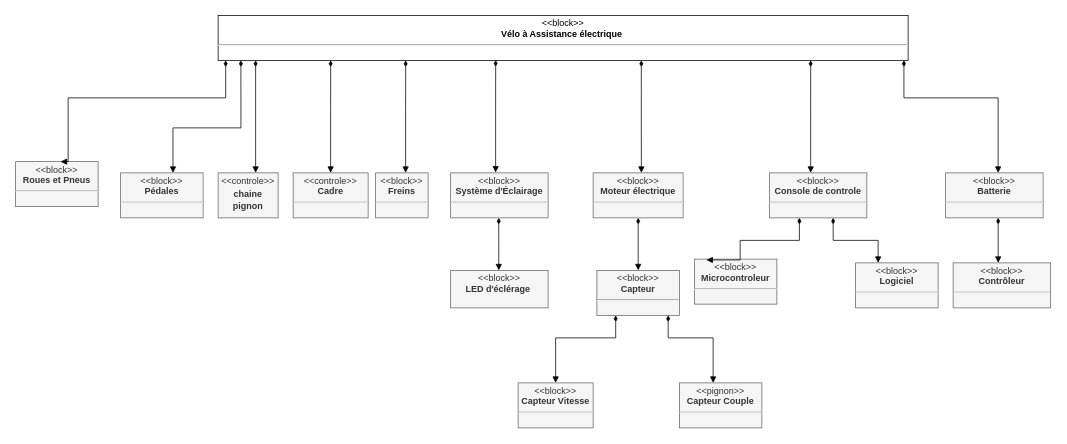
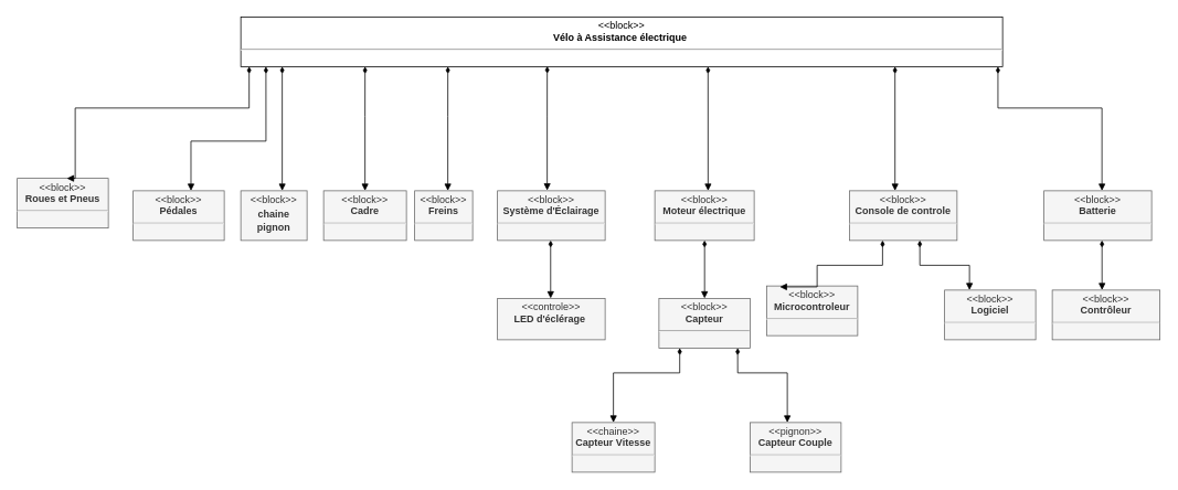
  <mxCell id="0" />
  <mxCell id="1" parent="0" />
  <mxCell id="2" value="&lt;p style=&quot;margin:0px;margin-top:4px;text-align:center;&quot;&gt;&amp;lt;&amp;lt;block&amp;gt;&amp;gt;&lt;br&gt;&lt;b&gt;Vélo à Assistance électrique&amp;nbsp;&lt;/b&gt;&lt;/p&gt;&lt;hr&gt;&lt;p style=&quot;font-size:10px;margin:0px;text-align:center;&quot;&gt;&lt;/p&gt;" style="shape=rect;html=1;overflow=fill;verticalAlign=top;align=left;whiteSpace=wrap;" parent="1" vertex="1"><mxGeometry x="290" y="20" width="920" height="60" as="geometry" /></mxCell>
  <mxCell id="3" value="&lt;p style=&quot;margin:0px;margin-top:4px;text-align:center;&quot;&gt;&amp;lt;&amp;lt;block&amp;gt;&amp;gt;&lt;br&gt;&lt;b&gt;Roues et Pneus&lt;/b&gt;&lt;br&gt;&lt;/p&gt;&lt;hr&gt;&lt;p style=&quot;font-size:10px;margin:0px;text-align:center;&quot;&gt;&lt;/p&gt;" style="shape=rect;html=1;overflow=fill;verticalAlign=top;align=left;whiteSpace=wrap;fillColor=#f5f5f5;fontColor=#333333;strokeColor=#666666;" parent="1" vertex="1"><mxGeometry x="20" y="215" width="110" height="60" as="geometry" /></mxCell>
- <mxCell id="4" value="&lt;p style=&quot;margin:0px;margin-top:4px;text-align:center;&quot;&gt;&amp;lt;&amp;lt;controle&amp;gt;&amp;gt;&lt;br&gt;&lt;b&gt;Cadre&lt;/b&gt;&lt;br&gt;&lt;/p&gt;&lt;hr&gt;&lt;p style=&quot;font-size:10px;margin:0px;text-align:center;&quot;&gt;&lt;/p&gt;" style="shape=rect;html=1;overflow=fill;verticalAlign=top;align=left;whiteSpace=wrap;fillColor=#f5f5f5;fontColor=#333333;strokeColor=#666666;" parent="1" vertex="1"><mxGeometry x="390" y="230" width="100" height="60" as="geometry" /></mxCell>
+ <mxCell id="4" value="&lt;p style=&quot;margin:0px;margin-top:4px;text-align:center;&quot;&gt;&amp;lt;&amp;lt;block&amp;gt;&amp;gt;&lt;br&gt;&lt;b&gt;Cadre&lt;/b&gt;&lt;br&gt;&lt;/p&gt;&lt;hr&gt;&lt;p style=&quot;font-size:10px;margin:0px;text-align:center;&quot;&gt;&lt;/p&gt;" style="shape=rect;html=1;overflow=fill;verticalAlign=top;align=left;whiteSpace=wrap;fillColor=#f5f5f5;fontColor=#333333;strokeColor=#666666;" parent="1" vertex="1"><mxGeometry x="390" y="230" width="100" height="60" as="geometry" /></mxCell>
  <mxCell id="5" value="&lt;p style=&quot;margin:0px;margin-top:4px;text-align:center;&quot;&gt;&amp;lt;&amp;lt;block&amp;gt;&amp;gt;&lt;br&gt;&lt;b&gt;Freins&lt;/b&gt;&lt;br&gt;&lt;/p&gt;&lt;hr&gt;&lt;p style=&quot;font-size:10px;margin:0px;text-align:center;&quot;&gt;&lt;/p&gt;" style="shape=rect;html=1;overflow=fill;verticalAlign=top;align=left;whiteSpace=wrap;fillColor=#f5f5f5;fontColor=#333333;strokeColor=#666666;" parent="1" vertex="1"><mxGeometry x="500" y="230" width="70" height="60" as="geometry" /></mxCell>
  <mxCell id="6" value="&lt;p style=&quot;margin:0px;margin-top:4px;text-align:center;&quot;&gt;&amp;lt;&amp;lt;block&amp;gt;&amp;gt;&lt;br&gt;&lt;b&gt;Système d'Éclairage&lt;/b&gt;&lt;br&gt;&lt;/p&gt;&lt;hr&gt;&lt;p style=&quot;font-size:10px;margin:0px;text-align:center;&quot;&gt;&lt;/p&gt;" style="shape=rect;html=1;overflow=fill;verticalAlign=top;align=left;whiteSpace=wrap;fillColor=#f5f5f5;fontColor=#333333;strokeColor=#666666;" parent="1" vertex="1"><mxGeometry x="600" y="230" width="130" height="60" as="geometry" /></mxCell>
  <mxCell id="7" value="&lt;p style=&quot;margin:0px;margin-top:4px;text-align:center;&quot;&gt;&amp;lt;&amp;lt;block&amp;gt;&amp;gt;&lt;br&gt;&lt;b&gt;Moteur électrique&lt;/b&gt;&lt;/p&gt;&lt;hr&gt;&lt;p style=&quot;font-size:10px;margin:0px;text-align:center;&quot;&gt;&lt;/p&gt;" style="shape=rect;html=1;overflow=fill;verticalAlign=top;align=left;whiteSpace=wrap;fillColor=#f5f5f5;fontColor=#333333;strokeColor=#666666;" parent="1" vertex="1"><mxGeometry x="790" y="230" width="120" height="60" as="geometry" /></mxCell>
  <mxCell id="8" value="&lt;p style=&quot;margin:0px;margin-top:4px;text-align:center;&quot;&gt;&amp;lt;&amp;lt;block&amp;gt;&amp;gt;&lt;br&gt;&lt;b&gt;Capteur&lt;/b&gt;&lt;/p&gt;&lt;hr&gt;&lt;p style=&quot;font-size:10px;margin:0px;text-align:center;&quot;&gt;&lt;/p&gt;" style="shape=rect;html=1;overflow=fill;verticalAlign=top;align=left;whiteSpace=wrap;fillColor=#f5f5f5;fontColor=#333333;strokeColor=#666666;" parent="1" vertex="1"><mxGeometry x="795" y="360" width="110" height="60" as="geometry" /></mxCell>
  <mxCell id="9" value="&lt;p style=&quot;margin:0px;margin-top:4px;text-align:center;&quot;&gt;&amp;lt;&amp;lt;block&amp;gt;&amp;gt;&lt;br&gt;&lt;b&gt;Console de controle&lt;/b&gt;&lt;br&gt;&lt;/p&gt;&lt;hr&gt;&lt;p style=&quot;font-size:10px;margin:0px;text-align:center;&quot;&gt;&lt;/p&gt;" style="shape=rect;html=1;overflow=fill;verticalAlign=top;align=left;whiteSpace=wrap;fillColor=#f5f5f5;fontColor=#333333;strokeColor=#666666;" parent="1" vertex="1"><mxGeometry x="1025" y="230" width="130" height="60" as="geometry" /></mxCell>
  <mxCell id="10" value="&lt;p style=&quot;margin:0px;margin-top:4px;text-align:center;&quot;&gt;&amp;lt;&amp;lt;block&amp;gt;&amp;gt;&lt;br&gt;&lt;b&gt;Microcontroleur&lt;/b&gt;&lt;/p&gt;&lt;hr&gt;&lt;p style=&quot;font-size:10px;margin:0px;text-align:center;&quot;&gt;&lt;/p&gt;" style="shape=rect;html=1;overflow=fill;verticalAlign=top;align=left;whiteSpace=wrap;fillColor=#f5f5f5;fontColor=#333333;strokeColor=#666666;" parent="1" vertex="1"><mxGeometry x="925" y="345" width="110" height="60" as="geometry" /></mxCell>
  <mxCell id="11" value="&lt;p style=&quot;margin:0px;margin-top:4px;text-align:center;&quot;&gt;&amp;lt;&amp;lt;block&amp;gt;&amp;gt;&lt;br&gt;&lt;b&gt;Logiciel&lt;/b&gt;&lt;/p&gt;&lt;hr&gt;&lt;p style=&quot;font-size:10px;margin:0px;text-align:center;&quot;&gt;&lt;/p&gt;" style="shape=rect;html=1;overflow=fill;verticalAlign=top;align=left;whiteSpace=wrap;fillColor=#f5f5f5;fontColor=#333333;strokeColor=#666666;" parent="1" vertex="1"><mxGeometry x="1140" y="350" width="110" height="60" as="geometry" /></mxCell>
  <mxCell id="12" value="&lt;p style=&quot;margin:0px;margin-top:4px;text-align:center;&quot;&gt;&amp;lt;&amp;lt;block&amp;gt;&amp;gt;&lt;br&gt;&lt;b&gt;Batterie&lt;/b&gt;&lt;br&gt;&lt;/p&gt;&lt;hr&gt;&lt;p style=&quot;font-size:10px;margin:0px;text-align:center;&quot;&gt;&lt;/p&gt;" style="shape=rect;html=1;overflow=fill;verticalAlign=top;align=left;whiteSpace=wrap;fillColor=#f5f5f5;fontColor=#333333;strokeColor=#666666;" parent="1" vertex="1"><mxGeometry x="1260" y="230" width="130" height="60" as="geometry" /></mxCell>
  <mxCell id="13" value="&lt;p style=&quot;margin:0px;margin-top:4px;text-align:center;&quot;&gt;&amp;lt;&amp;lt;block&amp;gt;&amp;gt;&lt;br&gt;&lt;b&gt;Contrôleur&lt;/b&gt;&lt;br&gt;&lt;/p&gt;&lt;hr&gt;&lt;p style=&quot;font-size:10px;margin:0px;text-align:center;&quot;&gt;&lt;/p&gt;" style="shape=rect;html=1;overflow=fill;verticalAlign=top;align=left;whiteSpace=wrap;fillColor=#f5f5f5;fontColor=#333333;strokeColor=#666666;" parent="1" vertex="1"><mxGeometry x="1270" y="350" width="130" height="60" as="geometry" /></mxCell>
- <mxCell id="14" value="&lt;p style=&quot;margin:0px;margin-top:4px;text-align:center;&quot;&gt;&amp;lt;&amp;lt;block&amp;gt;&amp;gt;&lt;br&gt;&lt;b&gt;Capteur Vitesse&lt;/b&gt;&lt;/p&gt;&lt;hr&gt;&lt;p style=&quot;font-size:10px;margin:0px;text-align:center;&quot;&gt;&lt;/p&gt;" style="shape=rect;html=1;overflow=fill;verticalAlign=top;align=left;whiteSpace=wrap;fillColor=#f5f5f5;fontColor=#333333;strokeColor=#666666;" parent="1" vertex="1"><mxGeometry x="690" y="510" width="100" height="60" as="geometry" /></mxCell>
+ <mxCell id="14" value="&lt;p style=&quot;margin:0px;margin-top:4px;text-align:center;&quot;&gt;&amp;lt;&amp;lt;chaine&amp;gt;&amp;gt;&lt;br&gt;&lt;b&gt;Capteur Vitesse&lt;/b&gt;&lt;/p&gt;&lt;hr&gt;&lt;p style=&quot;font-size:10px;margin:0px;text-align:center;&quot;&gt;&lt;/p&gt;" style="shape=rect;html=1;overflow=fill;verticalAlign=top;align=left;whiteSpace=wrap;fillColor=#f5f5f5;fontColor=#333333;strokeColor=#666666;" parent="1" vertex="1"><mxGeometry x="690" y="510" width="100" height="60" as="geometry" /></mxCell>
  <mxCell id="15" value="&lt;p style=&quot;margin:0px;margin-top:4px;text-align:center;&quot;&gt;&amp;lt;&amp;lt;pignon&amp;gt;&amp;gt;&lt;br&gt;&lt;b&gt;Capteur Couple&lt;/b&gt;&lt;/p&gt;&lt;hr&gt;&lt;p style=&quot;font-size:10px;margin:0px;text-align:center;&quot;&gt;&lt;/p&gt;" style="shape=rect;html=1;overflow=fill;verticalAlign=top;align=left;whiteSpace=wrap;fillColor=#f5f5f5;fontColor=#333333;strokeColor=#666666;" parent="1" vertex="1"><mxGeometry x="905" y="510" width="110" height="60" as="geometry" /></mxCell>
  <mxCell id="16" style="edgeStyle=orthogonalEdgeStyle;rounded=0;orthogonalLoop=1;jettySize=auto;html=1;exitX=0.75;exitY=0;exitDx=0;exitDy=0;endArrow=diamondThin;endFill=1;startArrow=block;startFill=1;" parent="1" edge="1"><mxGeometry relative="1" as="geometry"><Array as="points"><mxPoint x="854.27" y="80" /></Array><mxPoint x="854.2" y="230" as="sourcePoint" /><mxPoint x="854.27" y="80" as="targetPoint" /></mxGeometry></mxCell>
  <mxCell id="17" style="edgeStyle=orthogonalEdgeStyle;rounded=0;orthogonalLoop=1;jettySize=auto;html=1;exitX=0.75;exitY=0;exitDx=0;exitDy=0;endArrow=diamondThin;endFill=1;startArrow=block;startFill=1;" parent="1" edge="1"><mxGeometry relative="1" as="geometry"><Array as="points"><mxPoint x="1080.07" y="80" /></Array><mxPoint x="1080" y="230" as="sourcePoint" /><mxPoint x="1080.07" y="80" as="targetPoint" /></mxGeometry></mxCell>
  <mxCell id="18" style="edgeStyle=orthogonalEdgeStyle;rounded=0;orthogonalLoop=1;jettySize=auto;html=1;endArrow=diamondThin;endFill=1;startArrow=block;startFill=1;" parent="1" edge="1"><mxGeometry relative="1" as="geometry"><Array as="points"><mxPoint x="1330" y="230" /><mxPoint x="1330" y="130" /><mxPoint x="1204" y="130" /></Array><mxPoint x="1330" y="230" as="sourcePoint" /><mxPoint x="1204.4" y="80" as="targetPoint" /></mxGeometry></mxCell>
  <mxCell id="19" style="edgeStyle=orthogonalEdgeStyle;rounded=0;orthogonalLoop=1;jettySize=auto;html=1;exitX=0.75;exitY=0;exitDx=0;exitDy=0;endArrow=diamondThin;endFill=1;startArrow=block;startFill=1;" parent="1" edge="1"><mxGeometry relative="1" as="geometry"><Array as="points"><mxPoint x="660.07" y="139.58" /><mxPoint x="660.07" y="139.58" /></Array><mxPoint x="660" y="229.58" as="sourcePoint" /><mxPoint x="660.07" y="79.58" as="targetPoint" /></mxGeometry></mxCell>
  <mxCell id="20" style="edgeStyle=orthogonalEdgeStyle;rounded=0;orthogonalLoop=1;jettySize=auto;html=1;exitX=0.75;exitY=0;exitDx=0;exitDy=0;endArrow=diamondThin;endFill=1;startArrow=block;startFill=1;" parent="1" edge="1"><mxGeometry relative="1" as="geometry"><Array as="points"><mxPoint x="540.07" y="140" /><mxPoint x="540.07" y="140" /></Array><mxPoint x="540" y="230" as="sourcePoint" /><mxPoint x="540.07" y="80" as="targetPoint" /></mxGeometry></mxCell>
  <mxCell id="21" style="edgeStyle=orthogonalEdgeStyle;rounded=0;orthogonalLoop=1;jettySize=auto;html=1;exitX=0.75;exitY=0;exitDx=0;exitDy=0;endArrow=diamondThin;endFill=1;startArrow=block;startFill=1;" parent="1" edge="1"><mxGeometry relative="1" as="geometry"><Array as="points"><mxPoint x="440.07" y="140" /><mxPoint x="440.07" y="140" /></Array><mxPoint x="440" y="230" as="sourcePoint" /><mxPoint x="440.07" y="80" as="targetPoint" /></mxGeometry></mxCell>
  <mxCell id="22" style="edgeStyle=orthogonalEdgeStyle;rounded=0;orthogonalLoop=1;jettySize=auto;html=1;endArrow=diamondThin;endFill=1;startArrow=block;startFill=1;exitX=0.545;exitY=0;exitDx=0;exitDy=0;exitPerimeter=0;" parent="1" source="3" edge="1"><mxGeometry relative="1" as="geometry"><Array as="points"><mxPoint x="90" y="130" /><mxPoint x="300" y="130" /></Array><mxPoint x="90" y="220" as="sourcePoint" /><mxPoint x="300.07" y="80" as="targetPoint" /></mxGeometry></mxCell>
  <mxCell id="23" style="edgeStyle=orthogonalEdgeStyle;rounded=0;orthogonalLoop=1;jettySize=auto;html=1;endArrow=diamondThin;endFill=1;startArrow=block;startFill=1;" parent="1" edge="1"><mxGeometry relative="1" as="geometry"><Array as="points"><mxPoint x="850.09" y="290" /></Array><mxPoint x="850" y="360" as="sourcePoint" /><mxPoint x="850.09" y="290" as="targetPoint" /></mxGeometry></mxCell>
  <mxCell id="24" style="edgeStyle=orthogonalEdgeStyle;rounded=0;orthogonalLoop=1;jettySize=auto;html=1;endArrow=diamondThin;endFill=1;startArrow=block;startFill=1;" parent="1" edge="1"><mxGeometry relative="1" as="geometry"><Array as="points"><mxPoint x="740" y="450" /><mxPoint x="820" y="450" /></Array><mxPoint x="740" y="510" as="sourcePoint" /><mxPoint x="820.09" y="420" as="targetPoint" /></mxGeometry></mxCell>
  <mxCell id="25" style="edgeStyle=orthogonalEdgeStyle;rounded=0;orthogonalLoop=1;jettySize=auto;html=1;endArrow=diamondThin;endFill=1;startArrow=block;startFill=1;" parent="1" edge="1"><mxGeometry relative="1" as="geometry"><Array as="points"><mxPoint x="950" y="450" /><mxPoint x="890" y="450" /></Array><mxPoint x="950" y="510" as="sourcePoint" /><mxPoint x="890.05" y="420" as="targetPoint" /></mxGeometry></mxCell>
  <mxCell id="26" style="edgeStyle=orthogonalEdgeStyle;rounded=0;orthogonalLoop=1;jettySize=auto;html=1;endArrow=diamondThin;endFill=1;startArrow=block;startFill=1;exitX=0.146;exitY=0.019;exitDx=0;exitDy=0;exitPerimeter=0;" parent="1" source="10" edge="1"><mxGeometry relative="1" as="geometry"><Array as="points"><mxPoint x="986" y="320" /><mxPoint x="1065" y="320" /></Array><mxPoint x="984.95" y="380" as="sourcePoint" /><mxPoint x="1065.04" y="290" as="targetPoint" /></mxGeometry></mxCell>
  <mxCell id="27" style="edgeStyle=orthogonalEdgeStyle;rounded=0;orthogonalLoop=1;jettySize=auto;html=1;endArrow=diamondThin;endFill=1;startArrow=block;startFill=1;" parent="1" edge="1"><mxGeometry relative="1" as="geometry"><Array as="points"><mxPoint x="1170" y="320" /><mxPoint x="1110" y="320" /></Array><mxPoint x="1170" y="350" as="sourcePoint" /><mxPoint x="1110.05" y="290" as="targetPoint" /></mxGeometry></mxCell>
  <mxCell id="28" style="edgeStyle=orthogonalEdgeStyle;rounded=0;orthogonalLoop=1;jettySize=auto;html=1;endArrow=diamondThin;endFill=1;startArrow=block;startFill=1;" parent="1" edge="1"><mxGeometry relative="1" as="geometry"><Array as="points"><mxPoint x="1330.07" y="290" /></Array><mxPoint x="1330" y="350" as="sourcePoint" /><mxPoint x="1330.07" y="290" as="targetPoint" /></mxGeometry></mxCell>
  <mxCell id="29" value="&lt;p style=&quot;margin:0px;margin-top:4px;text-align:center;&quot;&gt;&amp;lt;&amp;lt;block&amp;gt;&amp;gt;&lt;br&gt;&lt;b&gt;Pédales&lt;/b&gt;&lt;/p&gt;&lt;hr&gt;&lt;p style=&quot;font-size:10px;margin:0px;text-align:center;&quot;&gt;&lt;/p&gt;" style="shape=rect;html=1;overflow=fill;verticalAlign=top;align=left;whiteSpace=wrap;fillColor=#f5f5f5;fontColor=#333333;strokeColor=#666666;" parent="1" vertex="1"><mxGeometry x="160" y="230" width="110" height="60" as="geometry" /></mxCell>
- <mxCell id="30" value="&lt;p style=&quot;margin:0px;margin-top:4px;text-align:center;&quot;&gt;&amp;lt;&amp;lt;controle&amp;gt;&amp;gt;&lt;br&gt;&lt;/p&gt;&lt;p style=&quot;margin:0px;margin-top:4px;text-align:center;&quot;&gt;&lt;b&gt;chaine pignon&lt;/b&gt;&lt;/p&gt;&lt;div style=&quot;text-align: center;&quot;&gt;&lt;br&gt;&lt;/div&gt;&lt;hr&gt;&lt;p style=&quot;font-size:10px;margin:0px;text-align:center;&quot;&gt;&lt;/p&gt;" style="shape=rect;html=1;overflow=fill;verticalAlign=top;align=left;whiteSpace=wrap;fillColor=#f5f5f5;fontColor=#333333;strokeColor=#666666;" parent="1" vertex="1"><mxGeometry x="290" y="230" width="80" height="60" as="geometry" /></mxCell>
+ <mxCell id="30" value="&lt;p style=&quot;margin:0px;margin-top:4px;text-align:center;&quot;&gt;&amp;lt;&amp;lt;block&amp;gt;&amp;gt;&lt;br&gt;&lt;/p&gt;&lt;p style=&quot;margin:0px;margin-top:4px;text-align:center;&quot;&gt;&lt;b&gt;chaine pignon&lt;/b&gt;&lt;/p&gt;&lt;div style=&quot;text-align: center;&quot;&gt;&lt;br&gt;&lt;/div&gt;&lt;hr&gt;&lt;p style=&quot;font-size:10px;margin:0px;text-align:center;&quot;&gt;&lt;/p&gt;" style="shape=rect;html=1;overflow=fill;verticalAlign=top;align=left;whiteSpace=wrap;fillColor=#f5f5f5;fontColor=#333333;strokeColor=#666666;" parent="1" vertex="1"><mxGeometry x="290" y="230" width="80" height="60" as="geometry" /></mxCell>
  <mxCell id="31" style="edgeStyle=orthogonalEdgeStyle;rounded=0;orthogonalLoop=1;jettySize=auto;html=1;endArrow=diamondThin;endFill=1;startArrow=block;startFill=1;exitX=0.545;exitY=0;exitDx=0;exitDy=0;exitPerimeter=0;entryX=0.033;entryY=1;entryDx=0;entryDy=0;entryPerimeter=0;" parent="1" target="2" edge="1"><mxGeometry relative="1" as="geometry"><Array as="points"><mxPoint x="230" y="170" /><mxPoint x="320" y="170" /></Array><mxPoint x="229.82" y="230" as="sourcePoint" /><mxPoint x="320" y="90" as="targetPoint" /></mxGeometry></mxCell>
  <mxCell id="32" style="edgeStyle=orthogonalEdgeStyle;rounded=0;orthogonalLoop=1;jettySize=auto;html=1;endArrow=diamondThin;endFill=1;startArrow=block;startFill=1;exitX=0.545;exitY=0;exitDx=0;exitDy=0;exitPerimeter=0;" parent="1" edge="1"><mxGeometry relative="1" as="geometry"><Array as="points"><mxPoint x="340" y="80" /></Array><mxPoint x="340.02" y="230" as="sourcePoint" /><mxPoint x="340" y="80" as="targetPoint" /></mxGeometry></mxCell>
- <mxCell id="33" value="&lt;p style=&quot;margin:0px;margin-top:4px;text-align:center;&quot;&gt;&amp;lt;&amp;lt;block&amp;gt;&amp;gt;&lt;br&gt;&lt;b&gt;LED d'éclérage&amp;nbsp;&lt;/b&gt;&lt;/p&gt;&lt;p style=&quot;font-size:10px;margin:0px;text-align:center;&quot;&gt;&lt;/p&gt;" style="shape=rect;html=1;overflow=fill;verticalAlign=top;align=left;whiteSpace=wrap;fillColor=#f5f5f5;fontColor=#333333;strokeColor=#666666;" parent="1" vertex="1"><mxGeometry x="600" y="360" width="130" height="50" as="geometry" /></mxCell>
+ <mxCell id="33" value="&lt;p style=&quot;margin:0px;margin-top:4px;text-align:center;&quot;&gt;&amp;lt;&amp;lt;controle&amp;gt;&amp;gt;&lt;br&gt;&lt;b&gt;LED d'éclérage&amp;nbsp;&lt;/b&gt;&lt;/p&gt;&lt;p style=&quot;font-size:10px;margin:0px;text-align:center;&quot;&gt;&lt;/p&gt;" style="shape=rect;html=1;overflow=fill;verticalAlign=top;align=left;whiteSpace=wrap;fillColor=#f5f5f5;fontColor=#333333;strokeColor=#666666;" parent="1" vertex="1"><mxGeometry x="600" y="360" width="130" height="50" as="geometry" /></mxCell>
  <mxCell id="34" style="edgeStyle=orthogonalEdgeStyle;rounded=0;orthogonalLoop=1;jettySize=auto;html=1;endArrow=diamondThin;endFill=1;startArrow=block;startFill=1;" parent="1" edge="1"><mxGeometry relative="1" as="geometry"><Array as="points"><mxPoint x="664.18" y="290" /></Array><mxPoint x="664.09" y="360" as="sourcePoint" /><mxPoint x="664.18" y="290" as="targetPoint" /></mxGeometry></mxCell>
